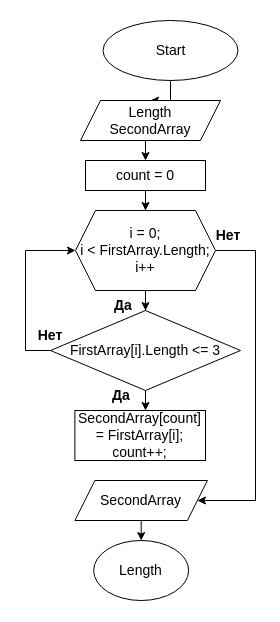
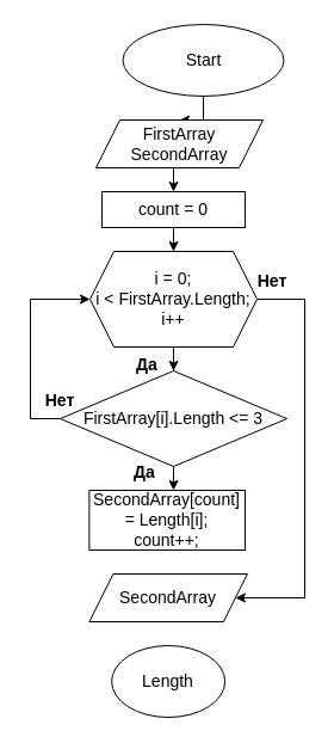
  <mxCell id="0" />
  <mxCell id="1" parent="0" />
  <mxCell id="2" value="" style="edgeStyle=orthogonalEdgeStyle;rounded=0;orthogonalLoop=1;jettySize=auto;html=1;fontSize=14;" edge="1" parent="1" source="3" target="5"><mxGeometry relative="1" as="geometry" /></mxCell>
  <mxCell id="3" value="&lt;span style=&quot;font-size: 14px;&quot;&gt;Start&lt;/span&gt;" style="ellipse;whiteSpace=wrap;html=1;" vertex="1" parent="1"><mxGeometry x="102.5" y="20" width="135" height="60" as="geometry" /></mxCell>
  <mxCell id="4" value="" style="edgeStyle=orthogonalEdgeStyle;rounded=0;orthogonalLoop=1;jettySize=auto;html=1;entryX=0.5;entryY=0;entryDx=0;entryDy=0;" edge="1" parent="1" source="5" target="7"><mxGeometry relative="1" as="geometry"><Array as="points"><mxPoint x="145" y="150" /><mxPoint x="145" y="150" /></Array></mxGeometry></mxCell>
- <mxCell id="5" value="Length&lt;br&gt;SecondArray" style="shape=parallelogram;perimeter=parallelogramPerimeter;whiteSpace=wrap;html=1;fixedSize=1;labelBackgroundColor=none;labelBorderColor=none;fontSize=14;strokeColor=default;gradientColor=none;" vertex="1" parent="1"><mxGeometry x="80" y="100" width="140" height="40" as="geometry" /></mxCell>
+ <mxCell id="5" value="FirstArray&lt;br&gt;SecondArray" style="shape=parallelogram;perimeter=parallelogramPerimeter;whiteSpace=wrap;html=1;fixedSize=1;labelBackgroundColor=none;labelBorderColor=none;fontSize=14;strokeColor=default;gradientColor=none;" vertex="1" parent="1"><mxGeometry x="80" y="100" width="140" height="40" as="geometry" /></mxCell>
  <mxCell id="6" value="" style="edgeStyle=orthogonalEdgeStyle;rounded=0;orthogonalLoop=1;jettySize=auto;html=1;fontSize=14;entryX=0.5;entryY=0;entryDx=0;entryDy=0;" edge="1" parent="1" source="7" target="20"><mxGeometry relative="1" as="geometry"><mxPoint x="149.99" y="240.01" as="targetPoint" /></mxGeometry></mxCell>
  <mxCell id="7" value="count = 0" style="rounded=0;whiteSpace=wrap;html=1;labelBackgroundColor=none;labelBorderColor=none;fontSize=14;strokeColor=default;gradientColor=none;" vertex="1" parent="1"><mxGeometry x="85" y="160" width="120" height="30" as="geometry" /></mxCell>
- <mxCell id="8" value="" style="edgeStyle=orthogonalEdgeStyle;rounded=0;orthogonalLoop=1;jettySize=auto;html=1;fontSize=14;" edge="1" parent="1" source="21" target="9"><mxGeometry relative="1" as="geometry" /></mxCell>
  <mxCell id="9" value="&lt;font style=&quot;font-size: 14px;&quot;&gt;Length&lt;/font&gt;" style="ellipse;whiteSpace=wrap;html=1;" vertex="1" parent="1"><mxGeometry x="93.14" y="540" width="95" height="60" as="geometry" /></mxCell>
  <mxCell id="10" value="Да" style="text;html=1;align=center;verticalAlign=middle;whiteSpace=wrap;rounded=0;labelBackgroundColor=none;labelBorderColor=none;fontSize=14;fontStyle=1;" vertex="1" parent="1"><mxGeometry x="92.51" y="290" width="60" height="30" as="geometry" /></mxCell>
  <mxCell id="11" value="Нет" style="text;html=1;align=center;verticalAlign=middle;whiteSpace=wrap;rounded=0;labelBackgroundColor=none;labelBorderColor=none;fontSize=14;fontStyle=1;" vertex="1" parent="1"><mxGeometry x="197.5" y="220" width="60" height="30" as="geometry" /></mxCell>
  <mxCell id="12" value="" style="edgeStyle=orthogonalEdgeStyle;rounded=0;orthogonalLoop=1;jettySize=auto;html=1;" edge="1" parent="1" source="14" target="15"><mxGeometry relative="1" as="geometry"><Array as="points"><mxPoint x="145" y="420" /><mxPoint x="145" y="420" /></Array></mxGeometry></mxCell>
  <mxCell id="13" style="edgeStyle=orthogonalEdgeStyle;rounded=0;orthogonalLoop=1;jettySize=auto;html=1;entryX=0;entryY=0.5;entryDx=0;entryDy=0;fontSize=14;exitX=0;exitY=0.5;exitDx=0;exitDy=0;" edge="1" parent="1" source="14" target="20"><mxGeometry relative="1" as="geometry"><Array as="points"><mxPoint x="25" y="350" /><mxPoint x="25" y="250" /></Array></mxGeometry></mxCell>
  <mxCell id="14" value="FirstArray[i].Length &amp;lt;= 3" style="rhombus;whiteSpace=wrap;html=1;labelBackgroundColor=none;labelBorderColor=none;fontSize=14;strokeColor=default;gradientColor=none;" vertex="1" parent="1"><mxGeometry x="50" y="310" width="190" height="80" as="geometry" /></mxCell>
- <mxCell id="15" value="&lt;div&gt;SecondArray[count] = FirstArray[i];&lt;/div&gt;&lt;div&gt;count++;&lt;/div&gt;" style="rounded=0;whiteSpace=wrap;html=1;labelBackgroundColor=none;labelBorderColor=none;fontSize=14;strokeColor=default;gradientColor=none;" vertex="1" parent="1"><mxGeometry x="74.38" y="410" width="130.62" height="50" as="geometry" /></mxCell>
+ <mxCell id="15" value="&lt;div&gt;SecondArray[count] = Length[i];&lt;/div&gt;&lt;div&gt;count++;&lt;/div&gt;" style="rounded=0;whiteSpace=wrap;html=1;labelBackgroundColor=none;labelBorderColor=none;fontSize=14;strokeColor=default;gradientColor=none;" vertex="1" parent="1"><mxGeometry x="74.38" y="410" width="130.62" height="50" as="geometry" /></mxCell>
  <mxCell id="16" value="Да" style="text;html=1;align=center;verticalAlign=middle;whiteSpace=wrap;rounded=0;labelBackgroundColor=none;labelBorderColor=none;fontSize=14;fontStyle=1;" vertex="1" parent="1"><mxGeometry x="91.26" y="380" width="60" height="30" as="geometry" /></mxCell>
  <mxCell id="17" value="Нет" style="text;html=1;align=center;verticalAlign=middle;whiteSpace=wrap;rounded=0;labelBackgroundColor=none;labelBorderColor=none;fontSize=14;fontStyle=1;" vertex="1" parent="1"><mxGeometry x="20" y="320" width="60" height="30" as="geometry" /></mxCell>
  <mxCell id="18" style="edgeStyle=orthogonalEdgeStyle;rounded=0;orthogonalLoop=1;jettySize=auto;html=1;entryX=1;entryY=0.5;entryDx=0;entryDy=0;fontSize=14;" edge="1" parent="1" source="20" target="21"><mxGeometry relative="1" as="geometry"><Array as="points"><mxPoint x="255" y="250" /><mxPoint x="255" y="500" /></Array></mxGeometry></mxCell>
  <mxCell id="19" style="edgeStyle=orthogonalEdgeStyle;rounded=0;orthogonalLoop=1;jettySize=auto;html=1;entryX=0.5;entryY=0;entryDx=0;entryDy=0;" edge="1" parent="1" source="20" target="14"><mxGeometry relative="1" as="geometry" /></mxCell>
  <mxCell id="20" value="&lt;div&gt;&lt;span style=&quot;background-color: initial;&quot;&gt;i = 0;&lt;/span&gt;&lt;/div&gt;&lt;div&gt;&lt;span style=&quot;background-color: initial;&quot;&gt;i &amp;lt; FirstArray.Length;&lt;/span&gt;&lt;/div&gt;&lt;div&gt;&lt;span style=&quot;background-color: initial;&quot;&gt;i++&lt;/span&gt;&lt;/div&gt;" style="shape=hexagon;perimeter=hexagonPerimeter2;whiteSpace=wrap;html=1;fixedSize=1;fontSize=14;" vertex="1" parent="1"><mxGeometry x="75" y="210" width="140" height="80" as="geometry" /></mxCell>
  <mxCell id="21" value="SecondArray" style="shape=parallelogram;perimeter=parallelogramPerimeter;whiteSpace=wrap;html=1;fixedSize=1;labelBackgroundColor=none;labelBorderColor=none;fontSize=14;strokeColor=default;gradientColor=none;" vertex="1" parent="1"><mxGeometry x="74.38" y="480" width="132.51" height="40" as="geometry" /></mxCell>
